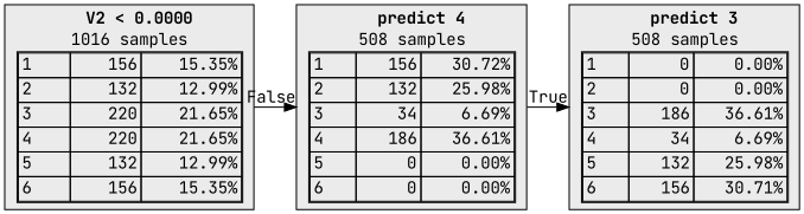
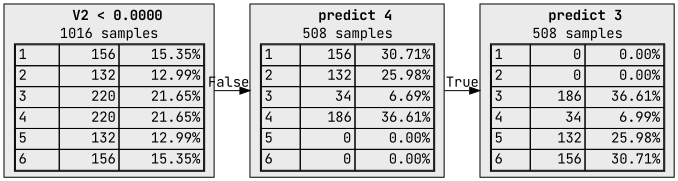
  digraph {
    fontname="JetBrains Mono"
    rankdir=LR
    node [fillcolor="#EBEBEB" fontname="JetBrains Mono" shape=box style=filled color=black]
    edge [fontname="JetBrains Mono" labeldistance=2.5]
    n1 [label=<  <TABLE BORDER="0" CELLPADDING="0">       <TR>     <TD>       <B>V2 &lt; 0.0000</B>     </TD>   </TR>      <TR>       <TD>1016 samples</TD>     </TR>     <TR>   <TD>     <TABLE CELLSPACING="0">                <TR >     <TD ALIGN="LEFT">1</TD>     <TD ALIGN="RIGHT">156</TD>     <TD ALIGN="RIGHT">15.35%</TD>   </TR>   <TR >     <TD ALIGN="LEFT">2</TD>     <TD ALIGN="RIGHT">132</TD>     <TD ALIGN="RIGHT">12.99%</TD>   </TR>   <TR class="highlighted">     <TD ALIGN="LEFT">3</TD>     <TD ALIGN="RIGHT">220</TD>     <TD ALIGN="RIGHT">21.65%</TD>   </TR>   <TR >     <TD ALIGN="LEFT">4</TD>     <TD ALIGN="RIGHT">220</TD>     <TD ALIGN="RIGHT">21.65%</TD>   </TR>   <TR >     <TD ALIGN="LEFT">5</TD>     <TD ALIGN="RIGHT">132</TD>     <TD ALIGN="RIGHT">12.99%</TD>   </TR>   <TR >     <TD ALIGN="LEFT">6</TD>     <TD ALIGN="RIGHT">156</TD>     <TD ALIGN="RIGHT">15.35%</TD>   </TR>      </TABLE>   </TD> </TR>    </TABLE> > color=""]
-   n2 [label=<  <TABLE BORDER="0" CELLPADDING="0">       <TR>     <TD>       <B>predict 4</B>     </TD>   </TR>      <TR>       <TD>508 samples</TD>     </TR>     <TR>   <TD>     <TABLE CELLSPACING="0">                <TR >     <TD ALIGN="LEFT">1</TD>     <TD ALIGN="RIGHT">156</TD>     <TD ALIGN="RIGHT">30.72%</TD>   </TR>   <TR >     <TD ALIGN="LEFT">2</TD>     <TD ALIGN="RIGHT">132</TD>     <TD ALIGN="RIGHT">25.98%</TD>   </TR>   <TR >     <TD ALIGN="LEFT">3</TD>     <TD ALIGN="RIGHT">34</TD>     <TD ALIGN="RIGHT">6.69%</TD>   </TR>   <TR class="highlighted">     <TD ALIGN="LEFT">4</TD>     <TD ALIGN="RIGHT">186</TD>     <TD ALIGN="RIGHT">36.61%</TD>   </TR>   <TR >     <TD ALIGN="LEFT">5</TD>     <TD ALIGN="RIGHT">0</TD>     <TD ALIGN="RIGHT">0.00%</TD>   </TR>   <TR >     <TD ALIGN="LEFT">6</TD>     <TD ALIGN="RIGHT">0</TD>     <TD ALIGN="RIGHT">0.00%</TD>   </TR>      </TABLE>   </TD> </TR>    </TABLE> >]
-   n3 [label=<  <TABLE BORDER="0" CELLPADDING="0">       <TR>     <TD>       <B>predict 3</B>     </TD>   </TR>      <TR>       <TD>508 samples</TD>     </TR>     <TR>   <TD>     <TABLE CELLSPACING="0">                <TR >     <TD ALIGN="LEFT">1</TD>     <TD ALIGN="RIGHT">0</TD>     <TD ALIGN="RIGHT">0.00%</TD>   </TR>   <TR >     <TD ALIGN="LEFT">2</TD>     <TD ALIGN="RIGHT">0</TD>     <TD ALIGN="RIGHT">0.00%</TD>   </TR>   <TR class="highlighted">     <TD ALIGN="LEFT">3</TD>     <TD ALIGN="RIGHT">186</TD>     <TD ALIGN="RIGHT">36.61%</TD>   </TR>   <TR >     <TD ALIGN="LEFT">4</TD>     <TD ALIGN="RIGHT">34</TD>     <TD ALIGN="RIGHT">6.69%</TD>   </TR>   <TR >     <TD ALIGN="LEFT">5</TD>     <TD ALIGN="RIGHT">132</TD>     <TD ALIGN="RIGHT">25.98%</TD>   </TR>   <TR >     <TD ALIGN="LEFT">6</TD>     <TD ALIGN="RIGHT">156</TD>     <TD ALIGN="RIGHT">30.71%</TD>   </TR>      </TABLE>   </TD> </TR>    </TABLE> >]
+   n2 [label=<  <TABLE BORDER="0" CELLPADDING="0">       <TR>     <TD>       <B>predict 4</B>     </TD>   </TR>      <TR>       <TD>508 samples</TD>     </TR>     <TR>   <TD>     <TABLE CELLSPACING="0">                <TR >     <TD ALIGN="LEFT">1</TD>     <TD ALIGN="RIGHT">156</TD>     <TD ALIGN="RIGHT">30.71%</TD>   </TR>   <TR >     <TD ALIGN="LEFT">2</TD>     <TD ALIGN="RIGHT">132</TD>     <TD ALIGN="RIGHT">25.98%</TD>   </TR>   <TR >     <TD ALIGN="LEFT">3</TD>     <TD ALIGN="RIGHT">34</TD>     <TD ALIGN="RIGHT">6.69%</TD>   </TR>   <TR class="highlighted">     <TD ALIGN="LEFT">4</TD>     <TD ALIGN="RIGHT">186</TD>     <TD ALIGN="RIGHT">36.61%</TD>   </TR>   <TR >     <TD ALIGN="LEFT">5</TD>     <TD ALIGN="RIGHT">0</TD>     <TD ALIGN="RIGHT">0.00%</TD>   </TR>   <TR >     <TD ALIGN="LEFT">6</TD>     <TD ALIGN="RIGHT">0</TD>     <TD ALIGN="RIGHT">0.00%</TD>   </TR>      </TABLE>   </TD> </TR>    </TABLE> >]
+   n3 [label=<  <TABLE BORDER="0" CELLPADDING="0">       <TR>     <TD>       <B>predict 3</B>     </TD>   </TR>      <TR>       <TD>508 samples</TD>     </TR>     <TR>   <TD>     <TABLE CELLSPACING="0">                <TR >     <TD ALIGN="LEFT">1</TD>     <TD ALIGN="RIGHT">0</TD>     <TD ALIGN="RIGHT">0.00%</TD>   </TR>   <TR >     <TD ALIGN="LEFT">2</TD>     <TD ALIGN="RIGHT">0</TD>     <TD ALIGN="RIGHT">0.00%</TD>   </TR>   <TR class="highlighted">     <TD ALIGN="LEFT">3</TD>     <TD ALIGN="RIGHT">186</TD>     <TD ALIGN="RIGHT">36.61%</TD>   </TR>   <TR >     <TD ALIGN="LEFT">4</TD>     <TD ALIGN="RIGHT">34</TD>     <TD ALIGN="RIGHT">6.99%</TD>   </TR>   <TR >     <TD ALIGN="LEFT">5</TD>     <TD ALIGN="RIGHT">132</TD>     <TD ALIGN="RIGHT">25.98%</TD>   </TR>   <TR >     <TD ALIGN="LEFT">6</TD>     <TD ALIGN="RIGHT">156</TD>     <TD ALIGN="RIGHT">30.71%</TD>   </TR>      </TABLE>   </TD> </TR>    </TABLE> >]
    n1 -> n2 [headlabel=False labelangle=-45]
    n2 -> n3 [headlabel=True labelangle=45]
  }
